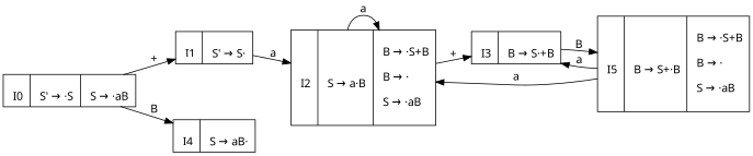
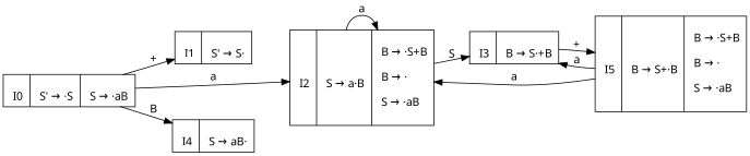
  digraph {
    fontname=Helvetia
    rankdir=LR
    node [fontname=Helvetia shape=record]
    edge [arrowtail=empty fontname=Helvetia]
    n1 [label="{\n  I0|\n  S' → ·S |\n  S → ·aB\n  }"]
    n2 [label="{\n  I1|\n  S' → S·\n  }"]
    n3 [label="{\n  I2|\n  S → a·B|\n  B → ·S+B\l\n  B → · \l\n  S → ·aB \l\n  }"]
    n4 [label="{\n  I4|\n  S → aB·\n  }"]
    n5 [label="{\n  I3|\n  B → S·+B\n  }"]
    n6 [label="{\n  I5 |\n  B → S+·B |\n  B → ·S+B\l\n  B → · \l\n  S → ·aB \l\n  }"]
    n1 -> n2 [label="+"]
-   n2 -> n3 [label=a]
+   n1 -> n3 [label=a]
    n1 -> n4 [label=B]
    n3 -> n3 [label=a]
-   n3 -> n5 [label="+"]
-   n5 -> n6 [label=B]
+   n3 -> n5 [label=S]
+   n5 -> n6 [label="+"]
    n6 -> n3 [label=a]
    n6 -> n5 [label=a]
  }
